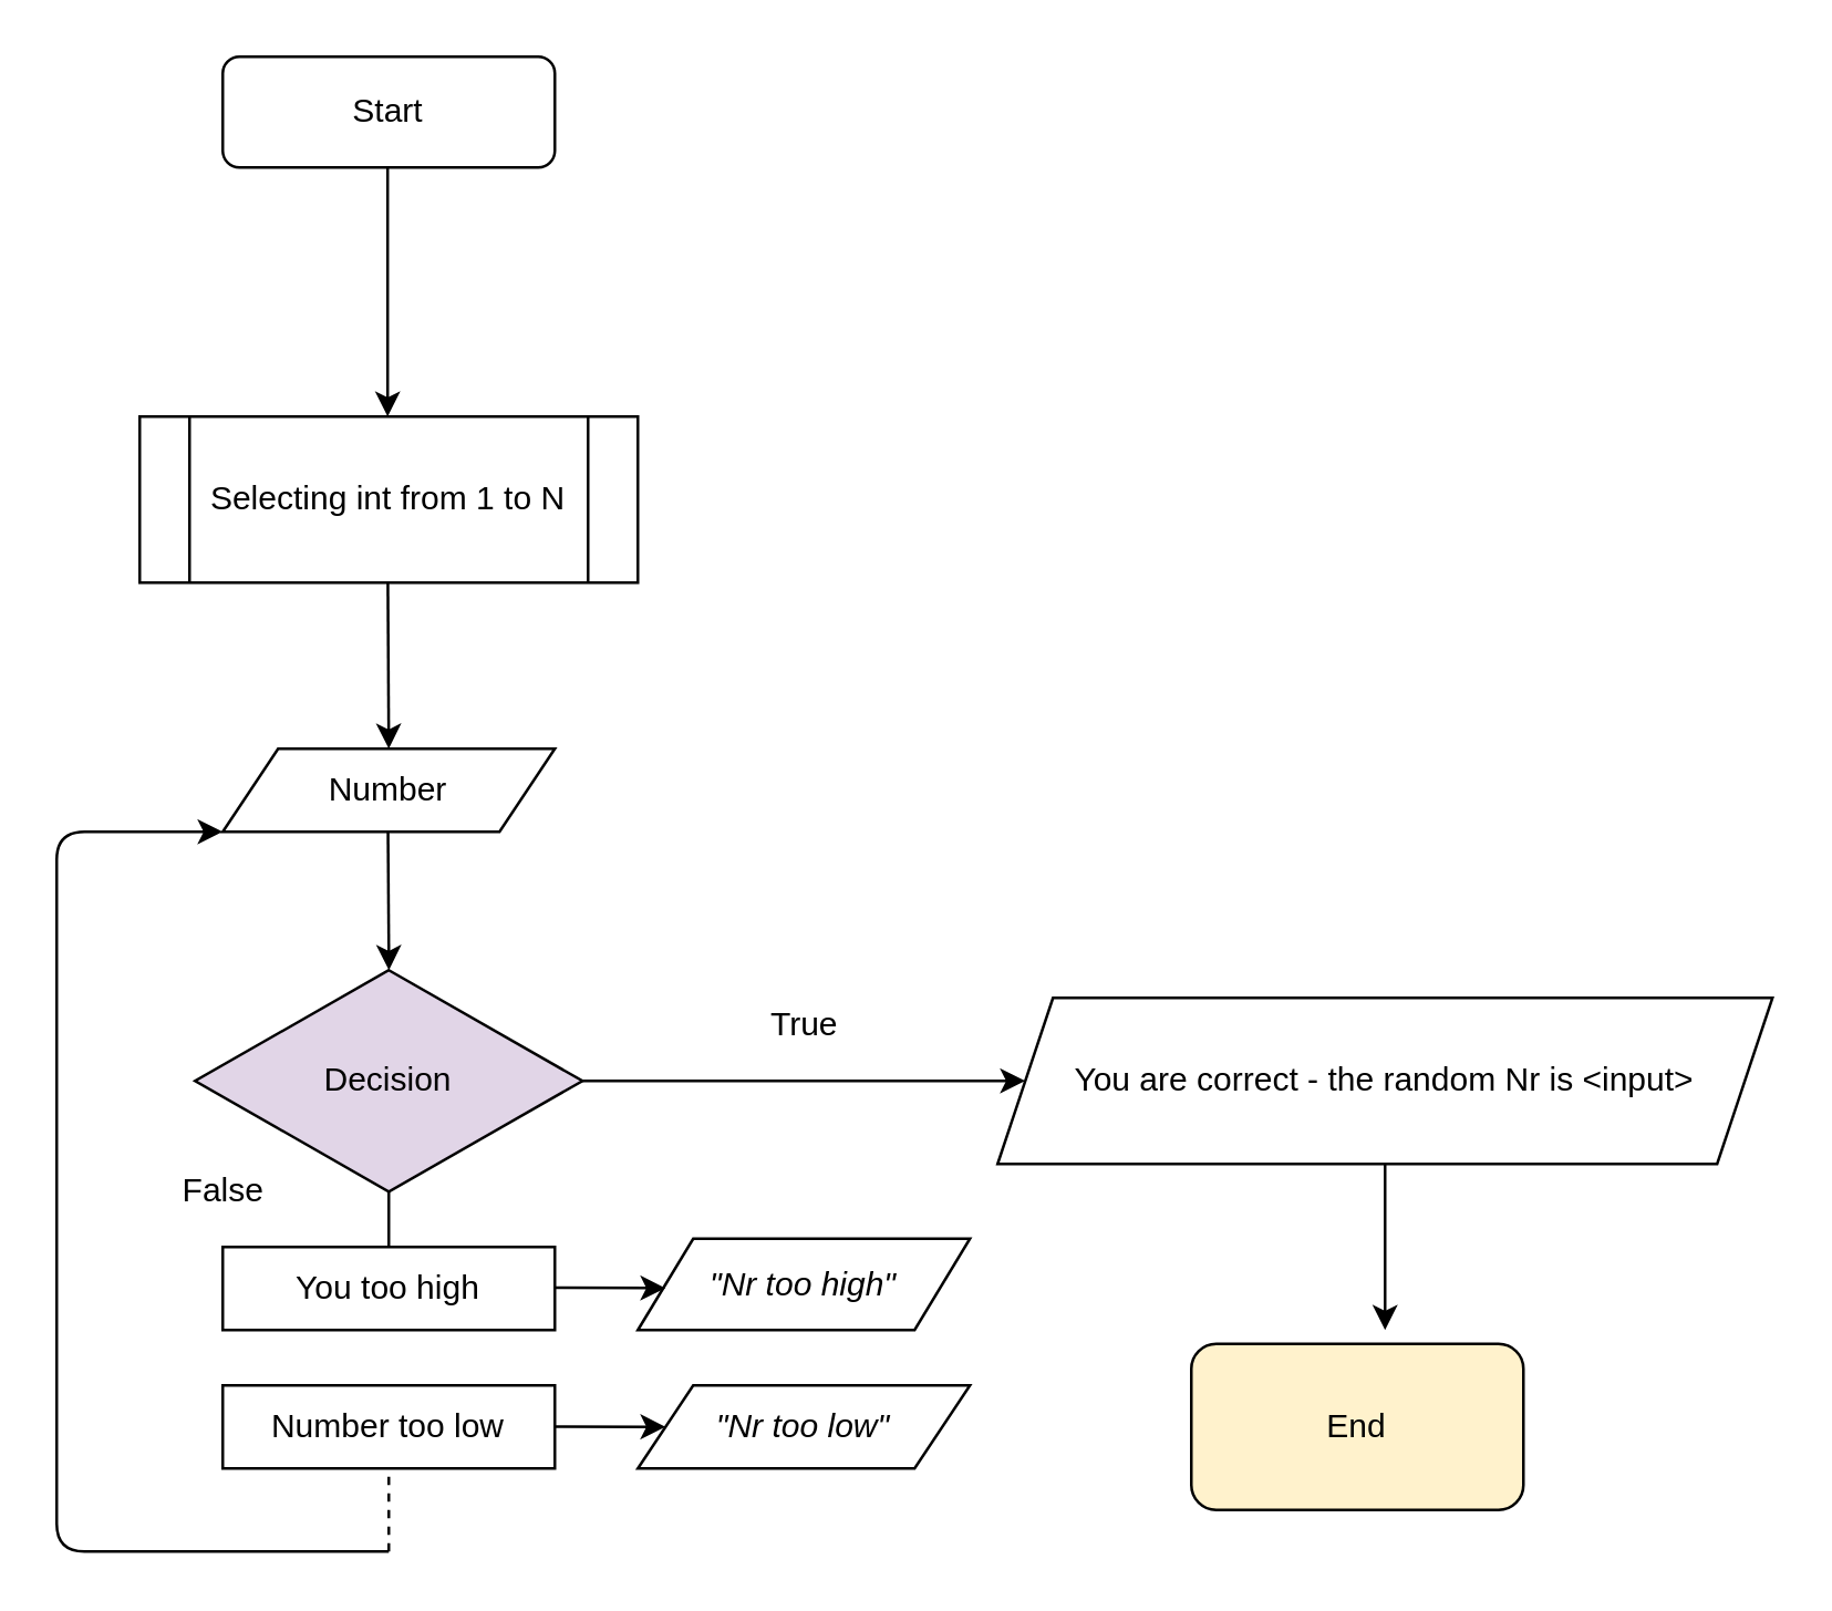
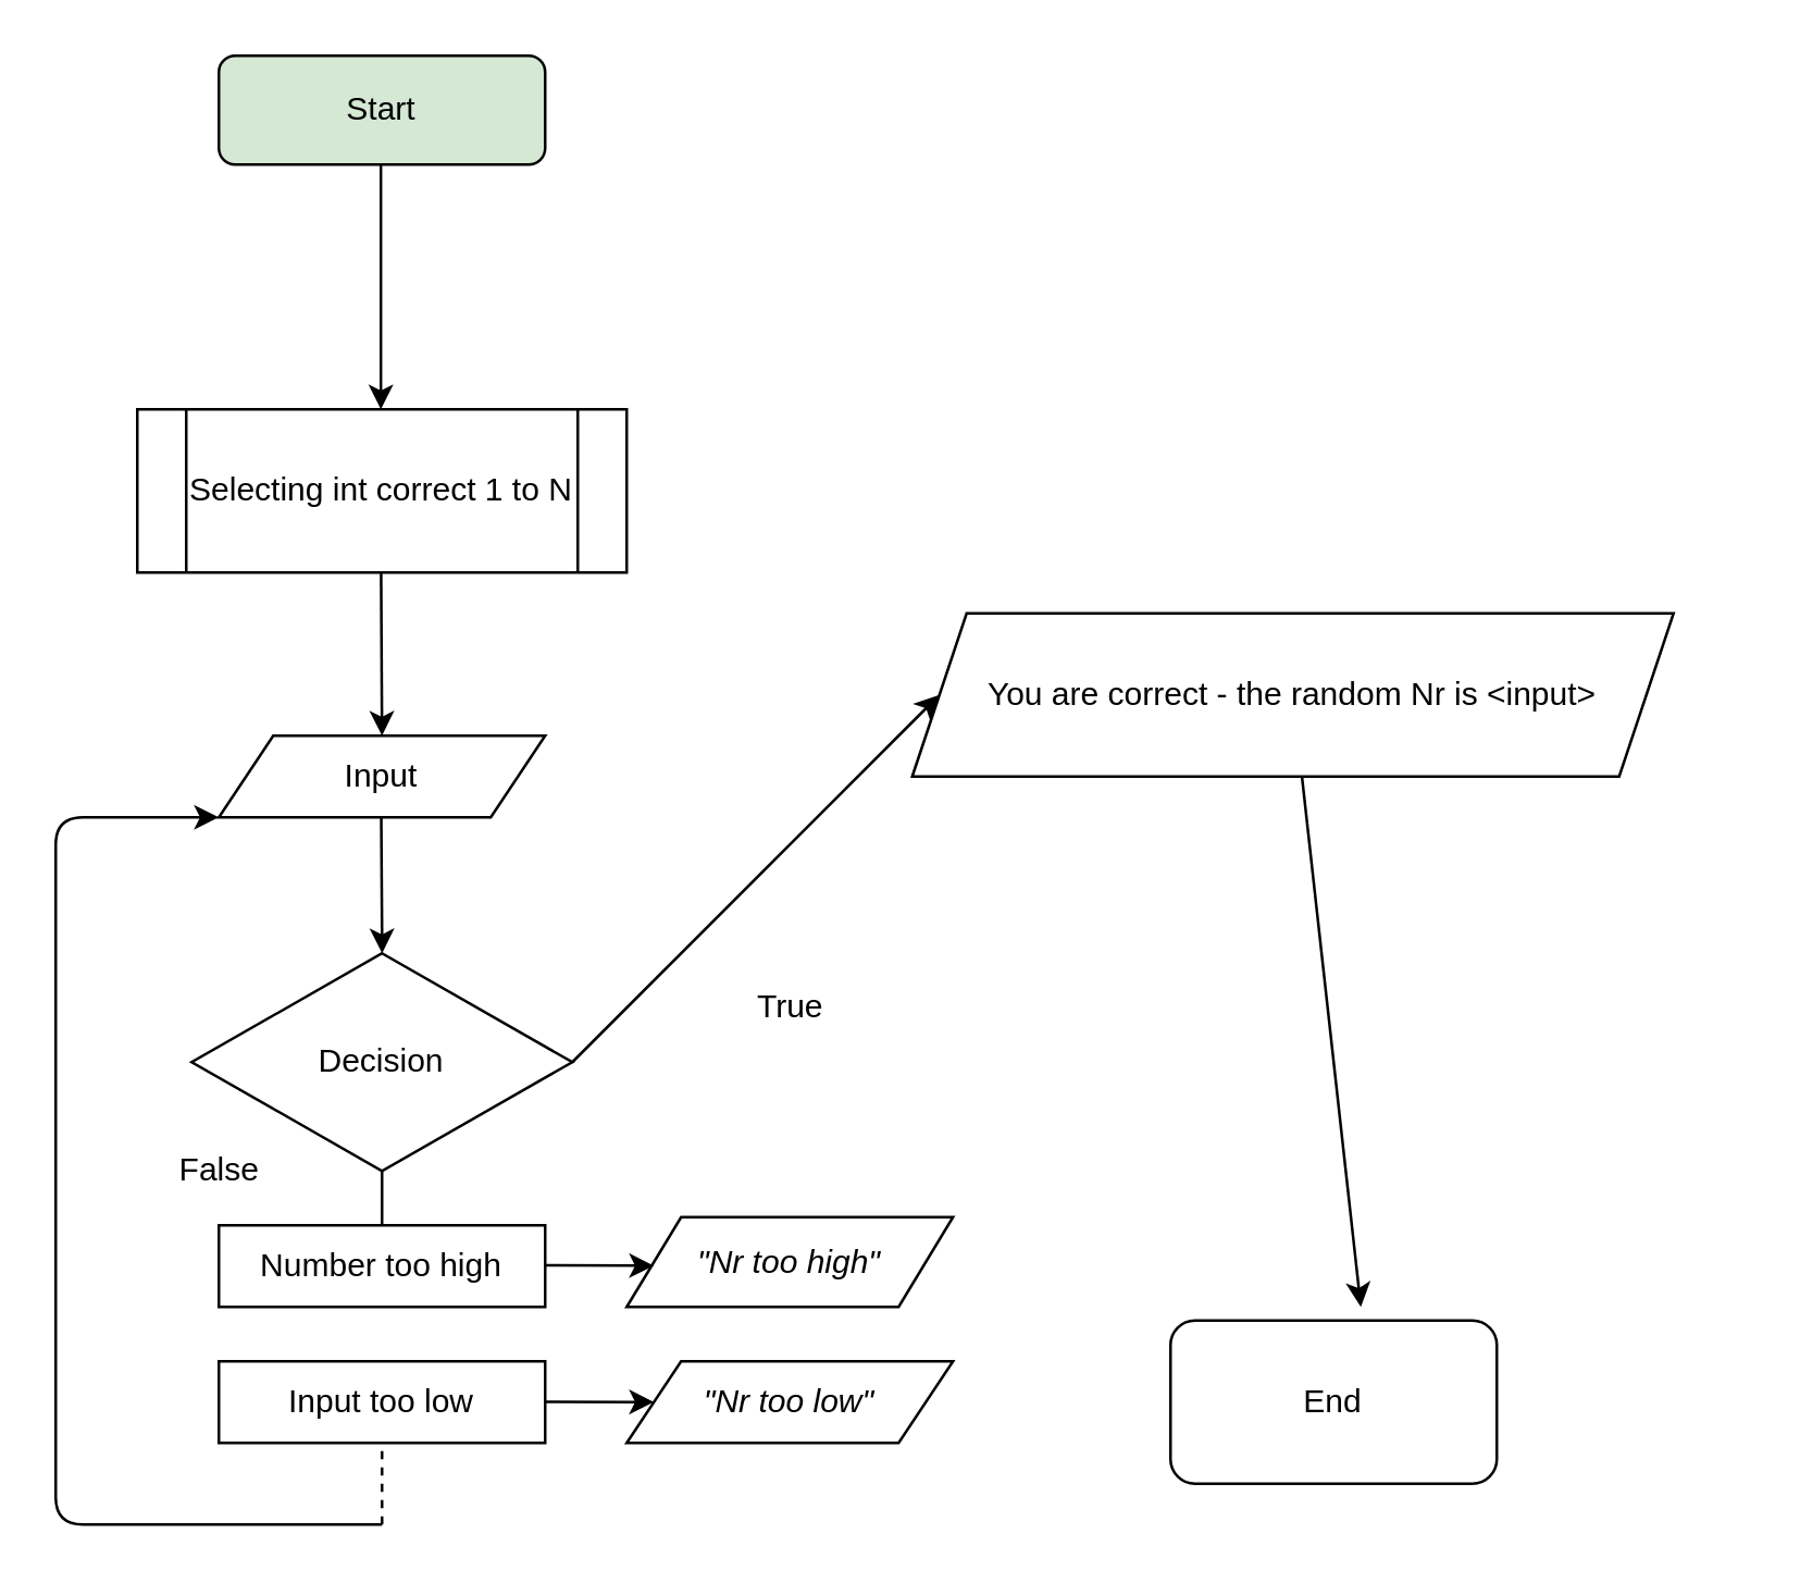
  <mxCell id="0" />
  <mxCell id="1" parent="0" />
- <mxCell id="2" value="Start" style="rounded=1;whiteSpace=wrap;html=1;" vertex="1" parent="1"><mxGeometry x="80" y="20" width="120" height="40" as="geometry" /></mxCell>
+ <mxCell id="2" value="Start" style="rounded=1;whiteSpace=wrap;html=1;fillColor=#d5e8d4;" vertex="1" parent="1"><mxGeometry x="80" y="20" width="120" height="40" as="geometry" /></mxCell>
  <mxCell id="3" value="" style="endArrow=classic;html=1;" edge="1" parent="1"><mxGeometry width="50" height="50" relative="1" as="geometry"><mxPoint x="139.58" y="60" as="sourcePoint" /><mxPoint x="139.58" y="150" as="targetPoint" /></mxGeometry></mxCell>
- <mxCell id="4" value="Selecting int from 1 to N" style="shape=process;whiteSpace=wrap;html=1;backgroundOutline=1;" vertex="1" parent="1"><mxGeometry x="50" y="150" width="180" height="60" as="geometry" /></mxCell>
+ <mxCell id="4" value="Selecting int correct 1 to N" style="shape=process;whiteSpace=wrap;html=1;backgroundOutline=1;" vertex="1" parent="1"><mxGeometry x="50" y="150" width="180" height="60" as="geometry" /></mxCell>
  <mxCell id="5" value="" style="endArrow=classic;html=1;" edge="1" parent="1"><mxGeometry width="50" height="50" relative="1" as="geometry"><mxPoint x="139.66" y="210" as="sourcePoint" /><mxPoint x="140" y="270" as="targetPoint" /></mxGeometry></mxCell>
- <mxCell id="6" value="Number" style="shape=parallelogram;perimeter=parallelogramPerimeter;whiteSpace=wrap;html=1;fixedSize=1;" vertex="1" parent="1"><mxGeometry x="80" y="270" width="120" height="30" as="geometry" /></mxCell>
+ <mxCell id="6" value="Input" style="shape=parallelogram;perimeter=parallelogramPerimeter;whiteSpace=wrap;html=1;fixedSize=1;" vertex="1" parent="1"><mxGeometry x="80" y="270" width="120" height="30" as="geometry" /></mxCell>
  <mxCell id="7" value="" style="endArrow=classic;html=1;" edge="1" parent="1"><mxGeometry width="50" height="50" relative="1" as="geometry"><mxPoint x="139.71" y="300" as="sourcePoint" /><mxPoint x="140.05" y="350" as="targetPoint" /><Array as="points" /></mxGeometry></mxCell>
- <mxCell id="8" value="Decision" style="rhombus;whiteSpace=wrap;html=1;fillColor=#e1d5e7;" vertex="1" parent="1"><mxGeometry x="70" y="350" width="140" height="80" as="geometry" /></mxCell>
+ <mxCell id="8" value="Decision" style="rhombus;whiteSpace=wrap;html=1;" vertex="1" parent="1"><mxGeometry x="70" y="350" width="140" height="80" as="geometry" /></mxCell>
  <mxCell id="9" value="False" style="text;html=1;align=center;verticalAlign=middle;resizable=0;points=[];autosize=1;" vertex="1" parent="1"><mxGeometry x="60" y="420" width="40" height="20" as="geometry" /></mxCell>
  <mxCell id="10" value="" style="endArrow=classic;html=1;entryX=0;entryY=0.5;entryDx=0;entryDy=0;" edge="1" parent="1" target="17"><mxGeometry width="50" height="50" relative="1" as="geometry"><mxPoint x="210" y="390" as="sourcePoint" /><mxPoint x="300" y="390" as="targetPoint" /></mxGeometry></mxCell>
  <mxCell id="11" value="True" style="text;html=1;align=center;verticalAlign=middle;resizable=0;points=[];autosize=1;" vertex="1" parent="1"><mxGeometry x="270" y="360" width="40" height="20" as="geometry" /></mxCell>
  <mxCell id="12" value="" style="endArrow=none;html=1;entryX=0.5;entryY=1;entryDx=0;entryDy=0;" edge="1" parent="1" target="8"><mxGeometry width="50" height="50" relative="1" as="geometry"><mxPoint x="140" y="450" as="sourcePoint" /><mxPoint x="160" y="420" as="targetPoint" /></mxGeometry></mxCell>
- <mxCell id="13" value="You too high" style="rounded=0;whiteSpace=wrap;html=1;" vertex="1" parent="1"><mxGeometry x="80" y="450" width="120" height="30" as="geometry" /></mxCell>
- <mxCell id="14" value="Number too low" style="rounded=0;whiteSpace=wrap;html=1;" vertex="1" parent="1"><mxGeometry x="80" y="500" width="120" height="30" as="geometry" /></mxCell>
+ <mxCell id="13" value="Number too high" style="rounded=0;whiteSpace=wrap;html=1;" vertex="1" parent="1"><mxGeometry x="80" y="450" width="120" height="30" as="geometry" /></mxCell>
+ <mxCell id="14" value="Input too low" style="rounded=0;whiteSpace=wrap;html=1;" vertex="1" parent="1"><mxGeometry x="80" y="500" width="120" height="30" as="geometry" /></mxCell>
  <mxCell id="15" value="" style="endArrow=none;dashed=1;html=1;entryX=0.5;entryY=1;entryDx=0;entryDy=0;" edge="1" parent="1" target="14"><mxGeometry width="50" height="50" relative="1" as="geometry"><mxPoint x="140" y="560" as="sourcePoint" /><mxPoint x="140" y="410" as="targetPoint" /></mxGeometry></mxCell>
  <mxCell id="16" value="" style="endArrow=classic;html=1;entryX=0;entryY=1;entryDx=0;entryDy=0;" edge="1" parent="1" target="6"><mxGeometry width="50" height="50" relative="1" as="geometry"><mxPoint x="140" y="560" as="sourcePoint" /><mxPoint x="140" y="410" as="targetPoint" /><Array as="points"><mxPoint x="20" y="560" /><mxPoint x="20" y="300" /></Array></mxGeometry></mxCell>
- <mxCell id="17" value="You are correct - the random Nr is &amp;lt;input&amp;gt;" style="shape=parallelogram;perimeter=parallelogramPerimeter;whiteSpace=wrap;html=1;fixedSize=1;" vertex="1" parent="1"><mxGeometry x="360" y="360" width="280" height="60" as="geometry" /></mxCell>
+ <mxCell id="17" value="You are correct - the random Nr is &amp;lt;input&amp;gt;" style="shape=parallelogram;perimeter=parallelogramPerimeter;whiteSpace=wrap;html=1;fixedSize=1;" vertex="1" parent="1"><mxGeometry x="335" y="225" width="280" height="60" as="geometry" /></mxCell>
  <mxCell id="18" value="" style="endArrow=classic;html=1;" edge="1" parent="1" source="17"><mxGeometry width="50" height="50" relative="1" as="geometry"><mxPoint x="420" y="540" as="sourcePoint" /><mxPoint x="500" y="480" as="targetPoint" /></mxGeometry></mxCell>
- <mxCell id="19" value="End" style="rounded=1;whiteSpace=wrap;html=1;fillColor=#fff2cc;" vertex="1" parent="1"><mxGeometry x="430" y="485" width="120" height="60" as="geometry" /></mxCell>
+ <mxCell id="19" value="End" style="rounded=1;whiteSpace=wrap;html=1;" vertex="1" parent="1"><mxGeometry x="430" y="485" width="120" height="60" as="geometry" /></mxCell>
  <mxCell id="20" value="&lt;i&gt;&quot;Nr too high&quot;&lt;/i&gt;" style="shape=parallelogram;perimeter=parallelogramPerimeter;whiteSpace=wrap;html=1;fixedSize=1;" vertex="1" parent="1"><mxGeometry x="230" y="447" width="120" height="33" as="geometry" /></mxCell>
  <mxCell id="21" value="&lt;i&gt;&quot;Nr too low&quot;&lt;/i&gt;" style="shape=parallelogram;perimeter=parallelogramPerimeter;whiteSpace=wrap;html=1;fixedSize=1;" vertex="1" parent="1"><mxGeometry x="230" y="500" width="120" height="30" as="geometry" /></mxCell>
  <mxCell id="22" value="" style="endArrow=classic;html=1;exitX=1;exitY=0.5;exitDx=0;exitDy=0;entryX=0;entryY=0.5;entryDx=0;entryDy=0;" edge="1" parent="1" target="21"><mxGeometry width="50" height="50" relative="1" as="geometry"><mxPoint x="200" y="514.86" as="sourcePoint" /><mxPoint x="236.12" y="514.71" as="targetPoint" /></mxGeometry></mxCell>
  <mxCell id="23" value="" style="endArrow=classic;html=1;exitX=1;exitY=0.5;exitDx=0;exitDy=0;entryX=0;entryY=0.5;entryDx=0;entryDy=0;" edge="1" parent="1"><mxGeometry width="50" height="50" relative="1" as="geometry"><mxPoint x="200" y="464.71" as="sourcePoint" /><mxPoint x="240" y="464.85" as="targetPoint" /></mxGeometry></mxCell>
